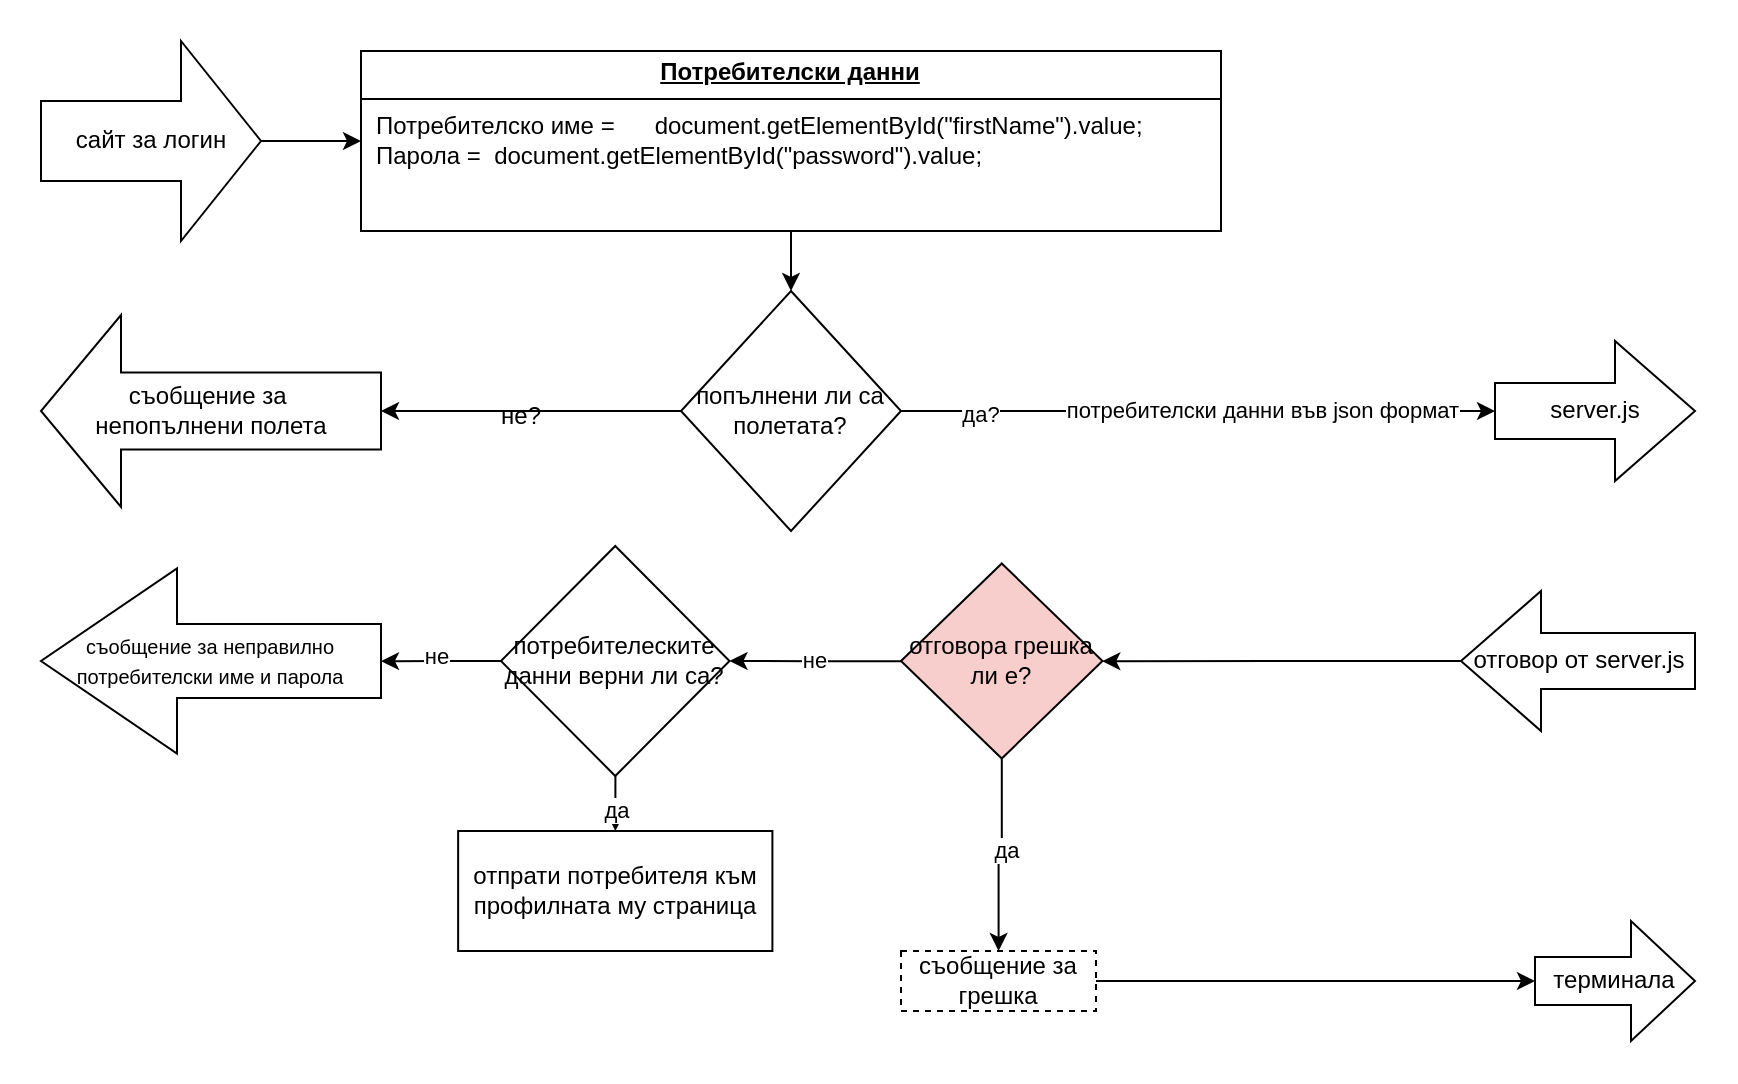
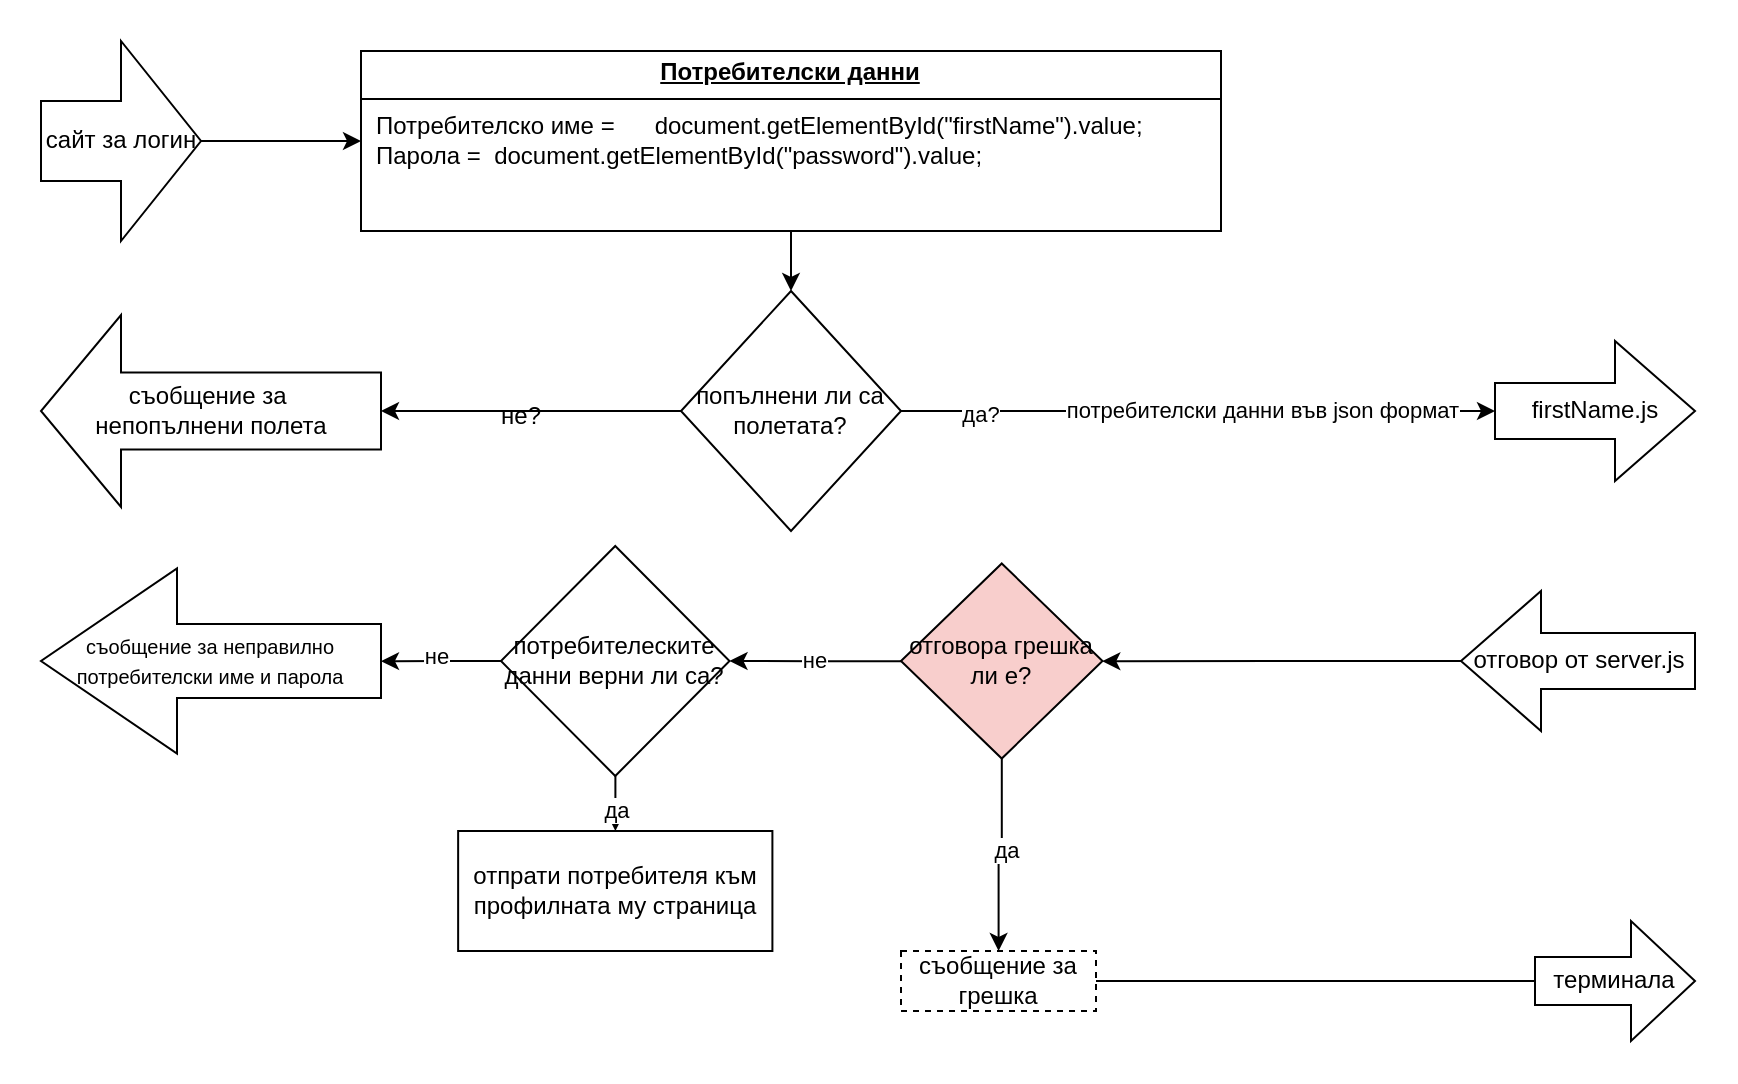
  <mxCell id="0" />
  <mxCell id="1" parent="0" />
  <mxCell id="2" value="" style="edgeStyle=orthogonalEdgeStyle;rounded=0;orthogonalLoop=1;jettySize=auto;html=1;" edge="1" parent="1" source="3" target="5"><mxGeometry relative="1" as="geometry" /></mxCell>
- <mxCell id="3" value="сайт за логин" style="html=1;shadow=0;dashed=0;align=center;verticalAlign=middle;shape=mxgraph.arrows2.arrow;dy=0.6;dx=40;notch=0;" vertex="1" parent="1"><mxGeometry y="20" width="110" height="100" as="geometry" x="20" /></mxCell>
+ <mxCell id="3" value="сайт за логин" style="html=1;shadow=0;dashed=0;align=center;verticalAlign=middle;shape=mxgraph.arrows2.arrow;dy=0.6;dx=40;notch=0;" vertex="1" parent="1"><mxGeometry x="20" y="20" width="80" height="100" as="geometry" /></mxCell>
  <mxCell id="4" value="" style="edgeStyle=orthogonalEdgeStyle;rounded=0;orthogonalLoop=1;jettySize=auto;html=1;" edge="1" parent="1" source="5" target="9"><mxGeometry relative="1" as="geometry" /></mxCell>
  <mxCell id="5" value="&lt;p style=&quot;margin:0px;margin-top:4px;text-align:center;text-decoration:underline;&quot;&gt;&lt;b&gt;Потребителски данни&lt;/b&gt;&lt;/p&gt;&lt;hr size=&quot;1&quot; style=&quot;border-style:solid;&quot;&gt;&lt;p style=&quot;margin:0px;margin-left:8px;&quot;&gt;Потребителско име = &lt;span style=&quot;background-color: transparent;&quot;&gt;&amp;nbsp; &amp;nbsp; &amp;nbsp;document.getElementById(&quot;firstName&quot;).value;&lt;/span&gt;&lt;/p&gt;&lt;p style=&quot;margin:0px;margin-left:8px;&quot;&gt;&lt;span style=&quot;background-color: transparent; color: light-dark(rgb(0, 0, 0), rgb(255, 255, 255)); font-family: Helvetica;&quot;&gt;Парола =&amp;nbsp;&lt;/span&gt;&amp;nbsp;document.getElementById(&quot;password&quot;).value;&lt;/p&gt;" style="verticalAlign=top;align=left;overflow=fill;html=1;whiteSpace=wrap;" vertex="1" parent="1"><mxGeometry x="180" y="25" width="430" height="90" as="geometry" /></mxCell>
  <mxCell id="6" style="edgeStyle=orthogonalEdgeStyle;rounded=0;orthogonalLoop=1;jettySize=auto;html=1;" edge="1" parent="1" source="9" target="11"><mxGeometry relative="1" as="geometry"><mxPoint x="730" y="205" as="targetPoint" /></mxGeometry></mxCell>
  <mxCell id="7" value="да?" style="edgeLabel;html=1;align=center;verticalAlign=middle;resizable=0;points=[];" vertex="1" connectable="0" parent="6"><mxGeometry x="-0.74" y="-1" relative="1" as="geometry"><mxPoint as="offset" /></mxGeometry></mxCell>
  <mxCell id="8" value="потребителски данни във json формат" style="edgeLabel;html=1;align=center;verticalAlign=middle;resizable=0;points=[];" vertex="1" connectable="0" parent="6"><mxGeometry x="-0.25" y="1" relative="1" as="geometry"><mxPoint x="69" as="offset" /></mxGeometry></mxCell>
  <mxCell id="9" value="попълнени ли са полетата?" style="rhombus;whiteSpace=wrap;html=1;" vertex="1" parent="1"><mxGeometry x="340" y="145" width="110" height="120" as="geometry" /></mxCell>
  <mxCell id="10" value="съобщение за&amp;nbsp;&lt;div&gt;непопълнени полета&lt;/div&gt;" style="html=1;shadow=0;dashed=0;align=center;verticalAlign=middle;shape=mxgraph.arrows2.arrow;dy=0.6;dx=40;flipH=1;notch=0;" vertex="1" parent="1"><mxGeometry y="157" width="170" height="96" as="geometry" x="20" /></mxCell>
- <mxCell id="11" value="server.js" style="html=1;shadow=0;dashed=0;align=center;verticalAlign=middle;shape=mxgraph.arrows2.arrow;dy=0.6;dx=40;notch=0;" vertex="1" parent="1"><mxGeometry x="747" y="170" width="100" height="70" as="geometry" /></mxCell>
+ <mxCell id="11" value="firstName.js" style="html=1;shadow=0;dashed=0;align=center;verticalAlign=middle;shape=mxgraph.arrows2.arrow;dy=0.6;dx=40;notch=0;" vertex="1" parent="1"><mxGeometry x="747" y="170" width="100" height="70" as="geometry" /></mxCell>
  <mxCell id="12" style="edgeStyle=orthogonalEdgeStyle;rounded=0;orthogonalLoop=1;jettySize=auto;html=1;entryX=0;entryY=0.5;entryDx=0;entryDy=0;entryPerimeter=0;" edge="1" parent="1" source="9" target="10"><mxGeometry relative="1" as="geometry" /></mxCell>
  <mxCell id="13" value="не?" style="text;html=1;align=center;verticalAlign=middle;resizable=0;points=[];autosize=1;strokeColor=none;fillColor=none;" vertex="1" parent="1"><mxGeometry x="240" y="193" width="40" height="30" as="geometry" /></mxCell>
  <mxCell id="14" value="" style="edgeStyle=orthogonalEdgeStyle;rounded=0;orthogonalLoop=1;jettySize=auto;html=1;" edge="1" parent="1" source="15" target="20"><mxGeometry relative="1" as="geometry" /></mxCell>
  <mxCell id="15" value="отговор от server.js" style="html=1;shadow=0;dashed=0;align=center;verticalAlign=middle;shape=mxgraph.arrows2.arrow;dy=0.6;dx=40;flipH=1;notch=0;" vertex="1" parent="1"><mxGeometry x="730" y="295" width="117" height="70" as="geometry" /></mxCell>
  <mxCell id="16" value="" style="edgeStyle=orthogonalEdgeStyle;rounded=0;orthogonalLoop=1;jettySize=auto;html=1;" edge="1" parent="1" source="20" target="22"><mxGeometry relative="1" as="geometry" /></mxCell>
  <mxCell id="17" value="да" style="edgeLabel;html=1;align=center;verticalAlign=middle;resizable=0;points=[];" vertex="1" connectable="0" parent="16"><mxGeometry x="-0.06" y="2" relative="1" as="geometry"><mxPoint as="offset" /></mxGeometry></mxCell>
  <mxCell id="18" value="" style="edgeStyle=orthogonalEdgeStyle;rounded=0;orthogonalLoop=1;jettySize=auto;html=1;" edge="1" parent="1" source="20" target="28"><mxGeometry relative="1" as="geometry" /></mxCell>
  <mxCell id="19" value="не" style="edgeLabel;html=1;align=center;verticalAlign=middle;resizable=0;points=[];" vertex="1" connectable="0" parent="18"><mxGeometry x="0.023" y="-1" relative="1" as="geometry"><mxPoint as="offset" /></mxGeometry></mxCell>
  <mxCell id="20" value="отговора грешка ли е?" style="rhombus;whiteSpace=wrap;html=1;shadow=0;dashed=0;fillColor=#f8cecc;" vertex="1" parent="1"><mxGeometry x="450" y="281.25" width="100.75" height="97.5" as="geometry" /></mxCell>
- <mxCell id="21" value="" style="edgeStyle=orthogonalEdgeStyle;rounded=0;orthogonalLoop=1;jettySize=auto;html=1;" edge="1" parent="1" source="22" target="23"><mxGeometry relative="1" as="geometry" /></mxCell>
+ <mxCell id="21" value="" style="edgeStyle=orthogonalEdgeStyle;rounded=0;orthogonalLoop=1;jettySize=auto;html=1;endArrow=none;" edge="1" parent="1" source="22" target="23"><mxGeometry relative="1" as="geometry" /></mxCell>
  <mxCell id="22" value="съобщение за грешка" style="whiteSpace=wrap;html=1;shadow=0;dashed=1;" vertex="1" parent="1"><mxGeometry x="450" y="475" width="97.5" height="30" as="geometry" /></mxCell>
  <mxCell id="23" value="терминала" style="shape=singleArrow;whiteSpace=wrap;html=1;arrowWidth=0.4;arrowSize=0.4;shadow=0;dashed=0;" vertex="1" parent="1"><mxGeometry x="767" y="460" width="80" height="60" as="geometry" /></mxCell>
  <mxCell id="24" value="" style="edgeStyle=orthogonalEdgeStyle;rounded=0;orthogonalLoop=1;jettySize=auto;html=1;" edge="1" parent="1" source="28" target="29"><mxGeometry relative="1" as="geometry" /></mxCell>
  <mxCell id="25" value="не" style="edgeLabel;html=1;align=center;verticalAlign=middle;resizable=0;points=[];" vertex="1" connectable="0" parent="24"><mxGeometry x="0.083" y="-3" relative="1" as="geometry"><mxPoint as="offset" /></mxGeometry></mxCell>
  <mxCell id="26" value="" style="edgeStyle=orthogonalEdgeStyle;rounded=0;orthogonalLoop=1;jettySize=auto;html=1;" edge="1" parent="1" source="28" target="30"><mxGeometry relative="1" as="geometry" /></mxCell>
  <mxCell id="27" value="да" style="edgeLabel;html=1;align=center;verticalAlign=middle;resizable=0;points=[];" vertex="1" connectable="0" parent="26"><mxGeometry x="-0.395" relative="1" as="geometry"><mxPoint y="1" as="offset" /></mxGeometry></mxCell>
  <mxCell id="28" value="потребителеските данни верни ли са?" style="rhombus;whiteSpace=wrap;html=1;shadow=0;dashed=0;" vertex="1" parent="1"><mxGeometry x="250" y="272.5" width="114.26" height="115" as="geometry" /></mxCell>
  <mxCell id="29" value="&lt;font style=&quot;font-size: 10px;&quot;&gt;съобщение за неправилно потребителски име и парола&lt;/font&gt;" style="shape=singleArrow;whiteSpace=wrap;html=1;arrowWidth=0.4;arrowSize=0.4;shadow=0;dashed=0;flipH=1;" vertex="1" parent="1"><mxGeometry y="283.75" width="170" height="92.5" as="geometry" x="20" /></mxCell>
  <mxCell id="30" value="отпрати потребителя към профилната му страница" style="whiteSpace=wrap;html=1;shadow=0;dashed=0;" vertex="1" parent="1"><mxGeometry x="228.57" y="415" width="157.13" height="60" as="geometry" /></mxCell>
